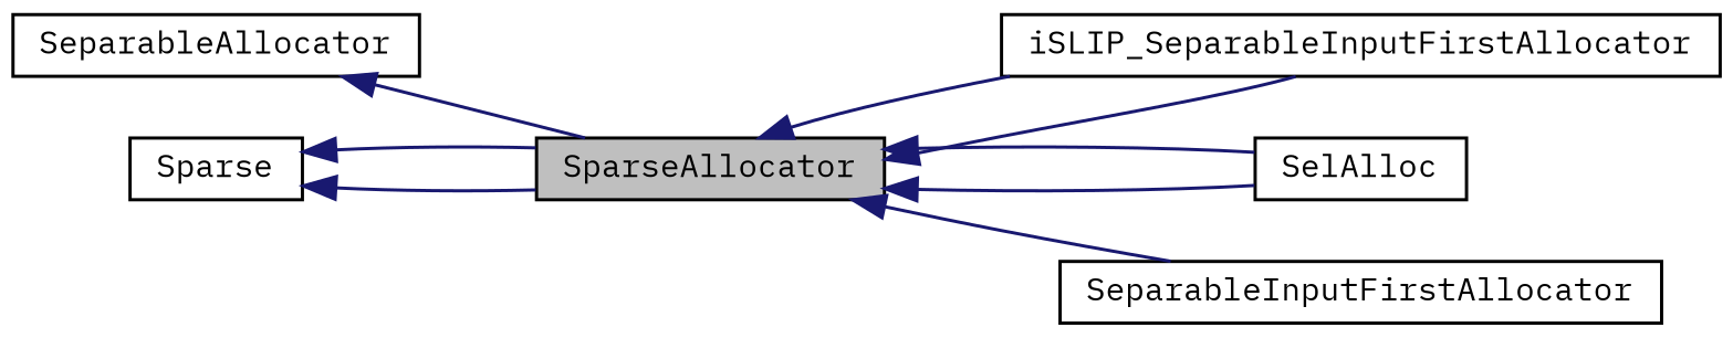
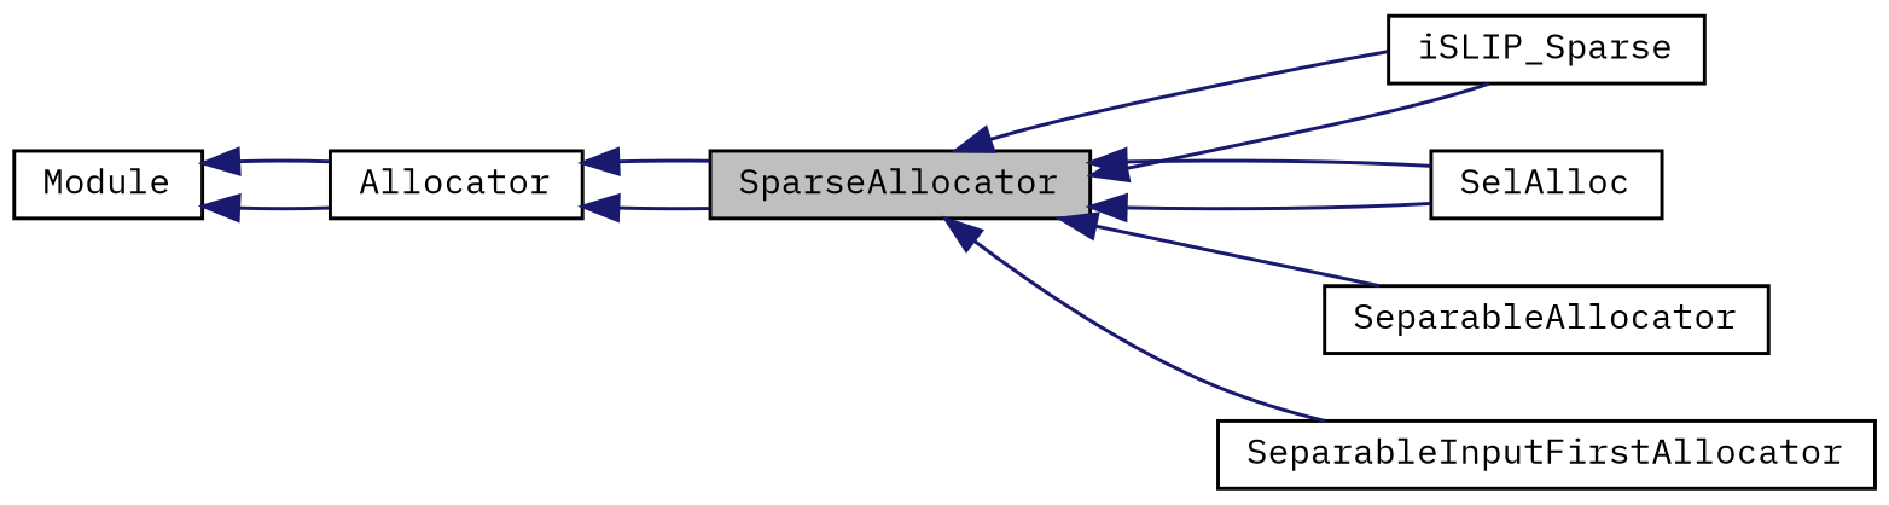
  digraph {
    fontname="IBM Plex Mono"
    rankdir=LR
    node [color=black fontname="IBM Plex Mono" fontsize=10 shape=record]
    edge [color=midnightblue dir=back fontname="IBM Plex Mono" fontsize=10 labelfontname=FreeSans labelfontsize=10 style=solid]
    n1 [fillcolor=grey75 fontcolor=black height=0.2 label=SparseAllocator style=filled width=0.4]
-   n2 [height=0.2 label=iSLIP_SeparableInputFirstAllocator width=0.4]
+   n2 [height=0.2 label=iSLIP_Sparse width=0.4]
    n3 [height=0.2 label=SelAlloc width=0.4]
    n4 [height=0.2 label=SeparableAllocator width=0.4]
    n5 [height=0.2 label=SeparableInputFirstAllocator width=0.4]
-   n6 [height=0.2 label=Sparse width=0.4]
+   n6 [height=0.2 label=Allocator width=0.4]
+   n7 [height=0.2 label=Module width=0.4]
    n1 -> n2
    n1 -> n2
    n1 -> n3
    n1 -> n3
-   n4 -> n1
+   n1 -> n4
    n1 -> n5
    n6 -> n1
    n6 -> n1
+   n7 -> n6
+   n7 -> n6
  }
